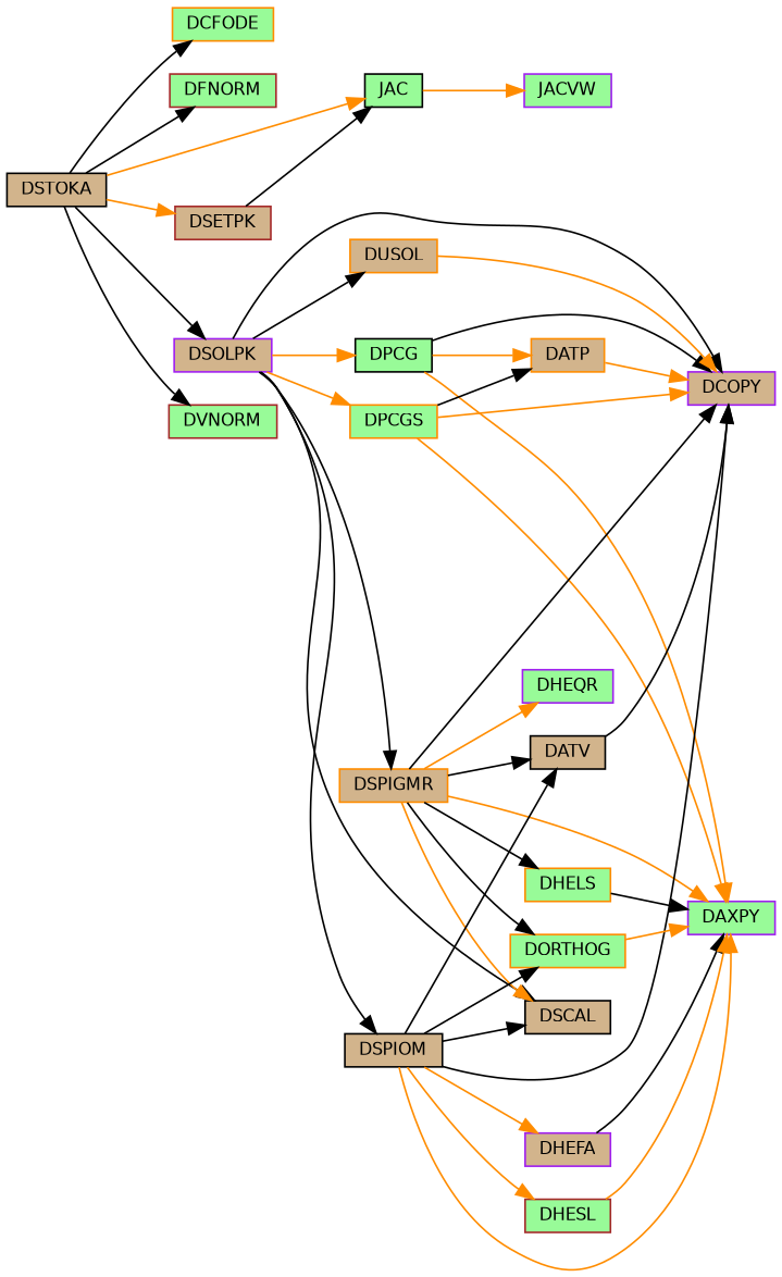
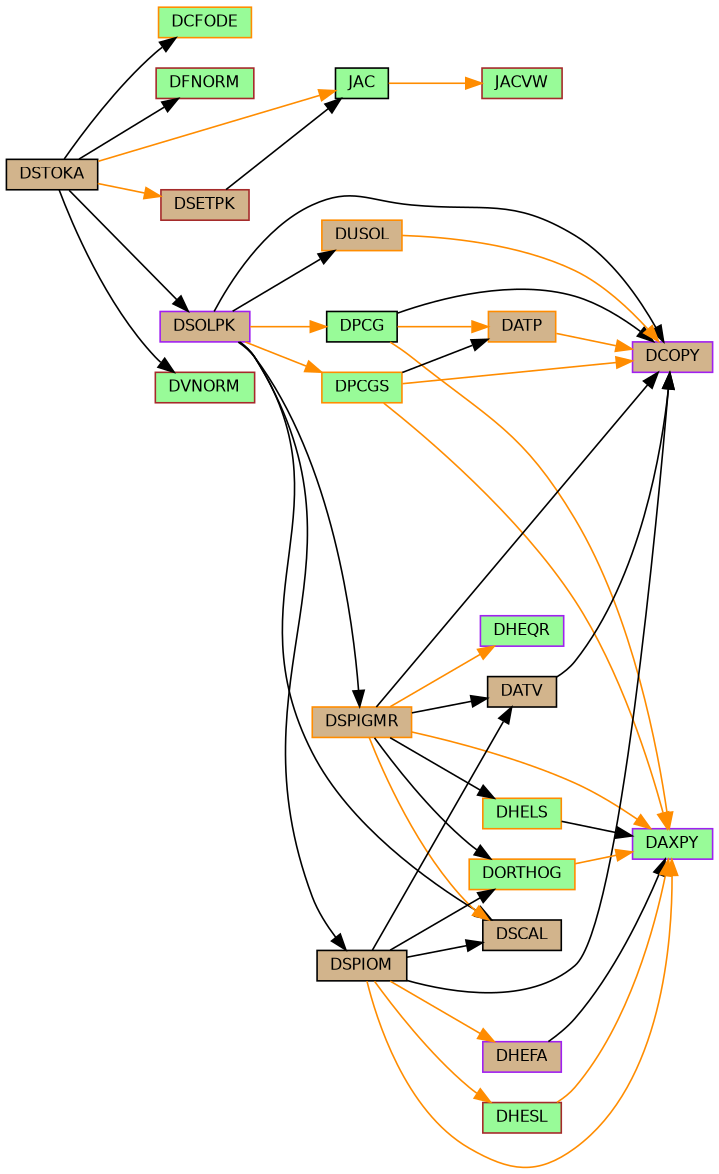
  digraph {
    rankdir=LR
    node [color=darkorange fillcolor=palegreen fontname=Helvetica fontsize=10 shape=record style=filled]
    edge [color=black fontname=Helvetica fontsize=10 labelfontname=Helvetica labelfontsize=10 style=solid]
    n1 [color=black fillcolor=tan fontcolor=black height=0.2 label=DSTOKA width=0.4]
    n2 [height=0.2 label=DCFODE width=0.4]
    n3 [color=brown height=0.2 label=DFNORM width=0.4]
    n4 [color=brown fillcolor=tan height=0.2 label=DSETPK width=0.4]
    n5 [color=black height=0.2 label=JAC width=0.4]
    n6 [color=purple fillcolor=tan height=0.2 label=DSOLPK width=0.4]
    n7 [color=brown height=0.2 label=DVNORM width=0.4]
-   n8 [color=purple height=0.2 label=JACVW width=0.4]
+   n8 [color=brown height=0.2 label=JACVW width=0.4]
    n9 [color=purple fillcolor=tan height=0.2 label=DCOPY width=0.4]
    n10 [color=black height=0.2 label=DPCG width=0.4]
    n11 [height=0.2 label=DPCGS width=0.4]
    n12 [color=black fillcolor=tan height=0.2 label=DSCAL width=0.4]
    n13 [fillcolor=tan height=0.2 label=DSPIGMR width=0.4]
    n14 [color=black fillcolor=tan height=0.2 label=DSPIOM width=0.4]
    n15 [fillcolor=tan height=0.2 label=DUSOL width=0.4]
    n16 [fillcolor=tan height=0.2 label=DATP width=0.4]
    n17 [color=purple height=0.2 label=DAXPY width=0.4]
    n18 [color=black fillcolor=tan height=0.2 label=DATV width=0.4]
    n19 [height=0.2 label=DHELS width=0.4]
    n20 [color=purple height=0.2 label=DHEQR width=0.4]
    n21 [height=0.2 label=DORTHOG width=0.4]
    n22 [color=purple fillcolor=tan height=0.2 label=DHEFA width=0.4]
    n23 [color=brown height=0.2 label=DHESL width=0.4]
    n1 -> n2
    n1 -> n3
    n1 -> n4 [color=darkorange]
    n1 -> n5 [color=darkorange]
    n1 -> n6
    n1 -> n7
    n4 -> n5
    n5 -> n8 [color=darkorange]
    n6 -> n9
    n6 -> n10 [color=darkorange]
    n6 -> n11 [color=darkorange]
    n6 -> n12
    n6 -> n13
    n6 -> n14
    n6 -> n15
    n10 -> n9
    n10 -> n16 [color=darkorange]
    n10 -> n17 [color=darkorange]
    n11 -> n9 [color=darkorange]
    n11 -> n16
    n11 -> n17 [color=darkorange]
    n13 -> n9
    n13 -> n12 [color=darkorange]
    n13 -> n17 [color=darkorange]
    n13 -> n18
    n13 -> n19
    n13 -> n20 [color=darkorange]
    n13 -> n21
    n14 -> n9
    n14 -> n12
    n14 -> n17 [color=darkorange]
    n14 -> n18
    n14 -> n21
    n14 -> n22 [color=darkorange]
    n14 -> n23 [color=darkorange]
    n15 -> n9 [color=darkorange]
    n16 -> n9 [color=darkorange]
    n18 -> n9
    n19 -> n17
    n21 -> n17 [color=darkorange]
    n22 -> n17
    n23 -> n17 [color=darkorange]
  }
